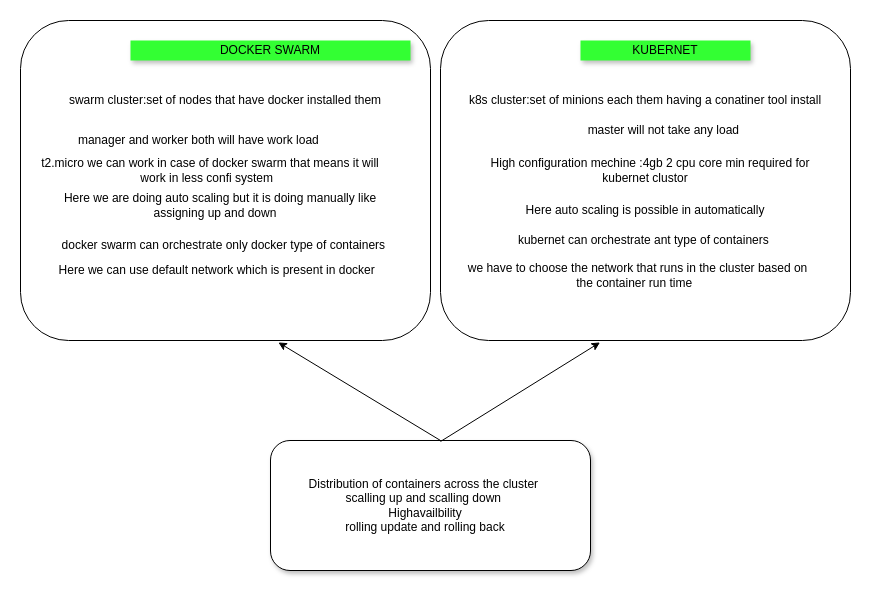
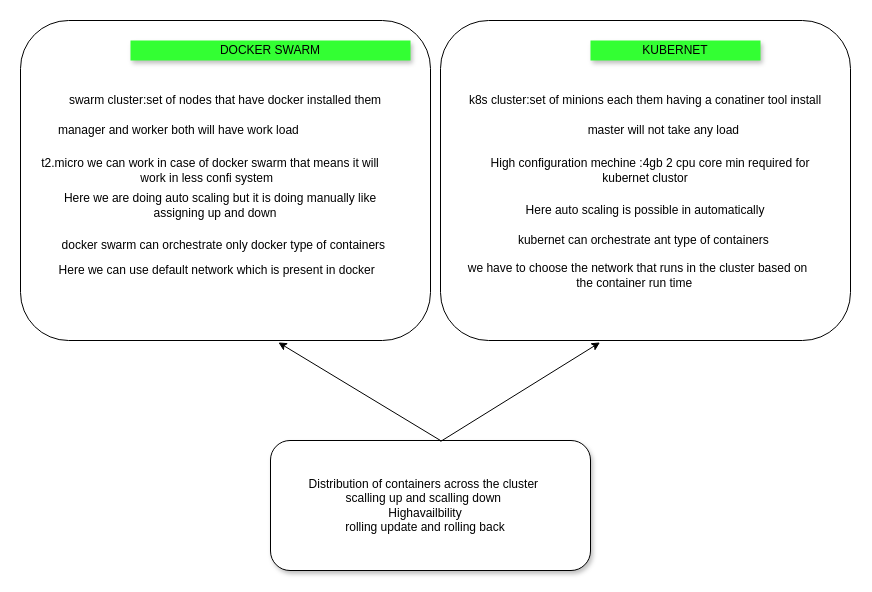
  <mxCell id="0" />
  <mxCell id="1" parent="0" />
  <mxCell id="2" value="" style="rounded=1;whiteSpace=wrap;html=1;" vertex="1" parent="1"><mxGeometry x="20" y="20" width="410" height="320" as="geometry" /></mxCell>
  <mxCell id="3" value="" style="rounded=1;whiteSpace=wrap;html=1;" vertex="1" parent="1"><mxGeometry x="440" y="20" width="410" height="320" as="geometry" /></mxCell>
  <mxCell id="4" value="DOCKER SWARM" style="text;html=1;strokeColor=none;fillColor=#33FF33;align=center;verticalAlign=middle;whiteSpace=wrap;rounded=0;shadow=1;" vertex="1" parent="1"><mxGeometry x="130" y="40" width="280" height="20" as="geometry" /></mxCell>
- <mxCell id="5" value="KUBERNET" style="text;html=1;strokeColor=none;fillColor=#33FF33;align=center;verticalAlign=middle;whiteSpace=wrap;rounded=0;shadow=1;" vertex="1" parent="1"><mxGeometry x="580" y="40" width="170" height="20" as="geometry" /></mxCell>
+ <mxCell id="5" value="KUBERNET" style="text;html=1;strokeColor=none;fillColor=#33FF33;align=center;verticalAlign=middle;whiteSpace=wrap;rounded=0;shadow=1;" vertex="1" parent="1"><mxGeometry x="590" y="40" width="170" height="20" as="geometry" /></mxCell>
  <mxCell id="6" value="swarm cluster:set of nodes that have docker installed them" style="text;html=1;strokeColor=none;fillColor=none;align=center;verticalAlign=middle;whiteSpace=wrap;rounded=0;" vertex="1" parent="1"><mxGeometry x="55" y="80" width="340" height="40" as="geometry" /></mxCell>
  <mxCell id="7" value="k8s cluster:set of minions each them having a conatiner tool install" style="text;html=1;strokeColor=none;fillColor=none;align=center;verticalAlign=middle;whiteSpace=wrap;rounded=0;" vertex="1" parent="1"><mxGeometry x="465" y="90" width="360" height="20" as="geometry" /></mxCell>
- <mxCell id="8" value="manager and worker both will have work load&amp;nbsp;" style="text;html=1;strokeColor=none;fillColor=none;align=center;verticalAlign=middle;whiteSpace=wrap;rounded=0;" vertex="1" parent="1"><mxGeometry x="40" y="130" width="320" height="20" as="geometry" /></mxCell>
+ <mxCell id="8" value="manager and worker both will have work load&amp;nbsp;" style="text;html=1;strokeColor=none;fillColor=none;align=center;verticalAlign=middle;whiteSpace=wrap;rounded=0;" vertex="1" parent="1"><mxGeometry x="20" y="120" width="320" height="20" as="geometry" /></mxCell>
  <mxCell id="9" value="master will not take any load&amp;nbsp;" style="text;html=1;strokeColor=none;fillColor=none;align=center;verticalAlign=middle;whiteSpace=wrap;rounded=0;" vertex="1" parent="1"><mxGeometry x="515" y="120" width="300" height="20" as="geometry" /></mxCell>
  <mxCell id="10" value="t2.micro we can work in case of docker swarm that means it will work in less confi system&amp;nbsp;&amp;nbsp;" style="text;html=1;strokeColor=none;fillColor=none;align=center;verticalAlign=middle;whiteSpace=wrap;rounded=0;" vertex="1" parent="1"><mxGeometry x="30" y="160" width="360" height="20" as="geometry" /></mxCell>
  <mxCell id="11" value="High configuration mechine :4gb 2 cpu core min required for kubernet clustor&amp;nbsp; &amp;nbsp;" style="text;html=1;strokeColor=none;fillColor=none;align=center;verticalAlign=middle;whiteSpace=wrap;rounded=0;" vertex="1" parent="1"><mxGeometry x="470" y="160" width="360" height="20" as="geometry" /></mxCell>
  <mxCell id="12" value="Here we are doing auto scaling but it is doing manually like assigning up and down&amp;nbsp; &amp;nbsp;" style="text;html=1;strokeColor=none;fillColor=none;align=center;verticalAlign=middle;whiteSpace=wrap;rounded=0;" vertex="1" parent="1"><mxGeometry x="50" y="190" width="340" height="30" as="geometry" /></mxCell>
  <mxCell id="13" value="&amp;nbsp;Here auto scaling is possible in automatically&amp;nbsp;" style="text;html=1;strokeColor=none;fillColor=none;align=center;verticalAlign=middle;whiteSpace=wrap;rounded=0;" vertex="1" parent="1"><mxGeometry x="470" y="200" width="350" height="20" as="geometry" /></mxCell>
  <mxCell id="14" value="docker swarm can orchestrate only docker type of containers&amp;nbsp;" style="text;html=1;strokeColor=none;fillColor=none;align=center;verticalAlign=middle;whiteSpace=wrap;rounded=0;" vertex="1" parent="1"><mxGeometry x="50" y="230" width="350" height="30" as="geometry" /></mxCell>
  <mxCell id="15" value="kubernet can orchestrate ant type of containers&amp;nbsp;" style="text;html=1;strokeColor=none;fillColor=none;align=center;verticalAlign=middle;whiteSpace=wrap;rounded=0;" vertex="1" parent="1"><mxGeometry x="480" y="230" width="330" height="20" as="geometry" /></mxCell>
  <mxCell id="16" value="Here we can use default network which is present in docker&amp;nbsp;&amp;nbsp;" style="text;html=1;strokeColor=none;fillColor=none;align=center;verticalAlign=middle;whiteSpace=wrap;rounded=0;" vertex="1" parent="1"><mxGeometry x="50" y="260" width="340" height="20" as="geometry" /></mxCell>
  <mxCell id="17" value="we have to choose the network that runs in the cluster based on the container run time&amp;nbsp;&amp;nbsp;" style="text;html=1;strokeColor=none;fillColor=none;align=center;verticalAlign=middle;whiteSpace=wrap;rounded=0;" vertex="1" parent="1"><mxGeometry x="465" y="260" width="345" height="30" as="geometry" /></mxCell>
  <mxCell id="18" style="edgeStyle=orthogonalEdgeStyle;rounded=0;orthogonalLoop=1;jettySize=auto;html=1;exitX=0.75;exitY=0;exitDx=0;exitDy=0;entryX=0.815;entryY=0;entryDx=0;entryDy=0;entryPerimeter=0;" edge="1" parent="1" source="19" target="20"><mxGeometry relative="1" as="geometry" /></mxCell>
  <mxCell id="19" value="" style="rounded=1;whiteSpace=wrap;html=1;shadow=1;fillColor=#FFFFFF;" vertex="1" parent="1"><mxGeometry x="270" y="440" width="320" height="130" as="geometry" /></mxCell>
  <mxCell id="20" value="Distribution of containers across the cluster&amp;nbsp;&lt;br&gt;scalling up and scalling down&amp;nbsp;&lt;br&gt;Highavailbility&lt;br&gt;rolling update and rolling back" style="text;html=1;strokeColor=none;fillColor=none;align=center;verticalAlign=middle;whiteSpace=wrap;rounded=0;shadow=1;" vertex="1" parent="1"><mxGeometry x="290" y="460" width="270" height="90" as="geometry" /></mxCell>
  <mxCell id="21" value="" style="endArrow=classic;html=1;entryX=0.629;entryY=1.006;entryDx=0;entryDy=0;entryPerimeter=0;" edge="1" parent="1" target="2"><mxGeometry width="50" height="50" relative="1" as="geometry"><mxPoint x="440" y="440" as="sourcePoint" /><mxPoint x="280" y="350" as="targetPoint" /></mxGeometry></mxCell>
  <mxCell id="22" value="" style="endArrow=classic;html=1;entryX=0.629;entryY=1.006;entryDx=0;entryDy=0;entryPerimeter=0;" edge="1" parent="1"><mxGeometry width="50" height="50" relative="1" as="geometry"><mxPoint x="440" y="441" as="sourcePoint" /><mxPoint x="599.51" y="341.92" as="targetPoint" /></mxGeometry></mxCell>
